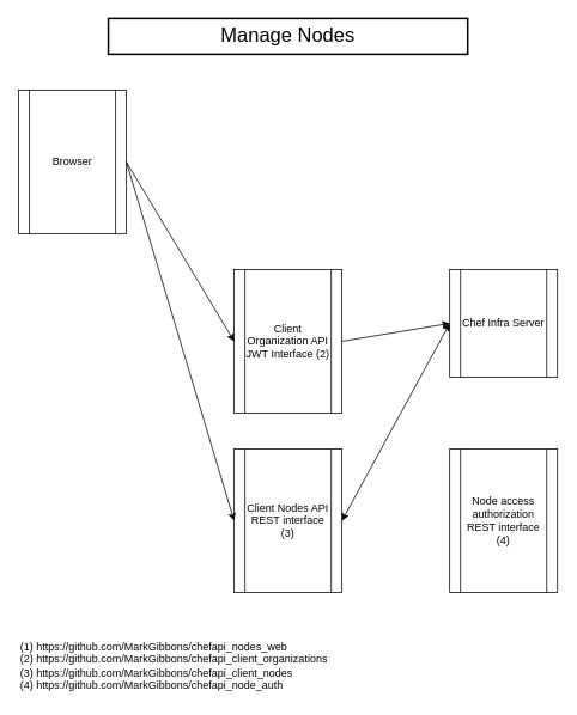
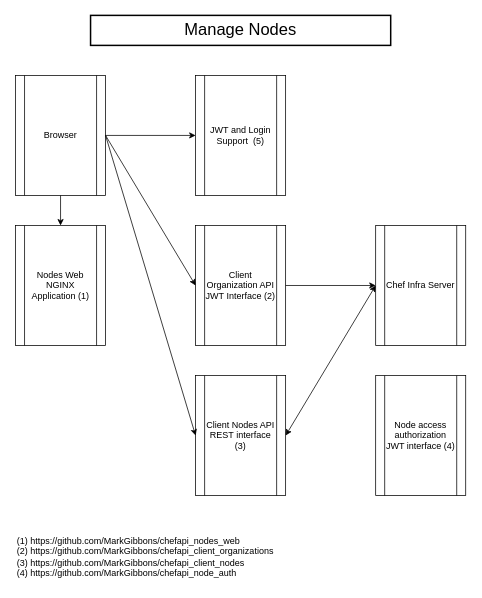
  <mxCell id="0" />
  <mxCell id="1" parent="0" />
- <mxCell id="2" value="Node access authorization&lt;br&gt;REST interface (4)" style="shape=process;whiteSpace=wrap;html=1;backgroundOutline=1;" parent="1" vertex="1"><mxGeometry x="500" y="500" width="120" height="160" as="geometry" /></mxCell>
+ <mxCell id="2" value="Node access authorization&lt;br&gt;JWT interface (4)" style="shape=process;whiteSpace=wrap;html=1;backgroundOutline=1;" parent="1" vertex="1"><mxGeometry x="500" y="500" width="120" height="160" as="geometry" /></mxCell>
  <mxCell id="3" value="&lt;br&gt;(1) https://github.com/MarkGibbons/chefapi_nodes_web&lt;br&gt;(2) https://github.com/MarkGibbons/chefapi_client_organizations&lt;br&gt;(3) https://github.com/MarkGibbons/chefapi_client_nodes&lt;br&gt;(4) https://github.com/MarkGibbons/chefapi_node_auth" style="text;html=1;align=left;verticalAlign=middle;resizable=0;points=[];autosize=1;" parent="1" vertex="1"><mxGeometry x="20" y="695" width="360" height="80" as="geometry" /></mxCell>
  <mxCell id="4" style="edgeStyle=orthogonalEdgeStyle;rounded=0;orthogonalLoop=1;jettySize=auto;html=1;exitX=1;exitY=0.5;exitDx=0;exitDy=0;entryX=1;entryY=0.5;entryDx=0;entryDy=0;" parent="1" source="5" target="5" edge="1"><mxGeometry relative="1" as="geometry"><mxPoint x="140" y="180" as="targetPoint" /></mxGeometry></mxCell>
  <mxCell id="5" value="Browser" style="shape=process;whiteSpace=wrap;html=1;backgroundOutline=1;" parent="1" vertex="1"><mxGeometry x="20" y="100" width="120" height="160" as="geometry" /></mxCell>
  <mxCell id="6" style="edgeStyle=orthogonalEdgeStyle;rounded=0;orthogonalLoop=1;jettySize=auto;html=1;exitX=0.5;exitY=1;exitDx=0;exitDy=0;" parent="1" source="5" target="5" edge="1"><mxGeometry relative="1" as="geometry" /></mxCell>
- <mxCell id="7" value="Chef Infra Server" style="shape=process;whiteSpace=wrap;html=1;backgroundOutline=1;" parent="1" vertex="1"><mxGeometry x="500" y="300" width="120" height="120" as="geometry" /></mxCell>
+ <mxCell id="7" value="Chef Infra Server" style="shape=process;whiteSpace=wrap;html=1;backgroundOutline=1;" parent="1" vertex="1"><mxGeometry x="500" y="300" width="120" height="160" as="geometry" /></mxCell>
  <mxCell id="8" value="Client Nodes API REST interface (3)" style="shape=process;whiteSpace=wrap;html=1;backgroundOutline=1;" parent="1" vertex="1"><mxGeometry x="260" y="500" width="120" height="160" as="geometry" /></mxCell>
  <mxCell id="9" value="Manage Nodes" style="text;html=1;strokeColor=#000000;fillColor=none;align=center;verticalAlign=middle;whiteSpace=wrap;rounded=0;strokeWidth=2;fontSize=22;" parent="1" vertex="1"><mxGeometry x="120" y="20" width="400" height="40" as="geometry" /></mxCell>
  <mxCell id="10" value="" style="endArrow=classic;html=1;fontSize=22;entryX=0;entryY=0.5;entryDx=0;entryDy=0;" parent="1" target="8" edge="1"><mxGeometry width="50" height="50" relative="1" as="geometry"><mxPoint x="140" y="180" as="sourcePoint" /><mxPoint x="120" y="320" as="targetPoint" /></mxGeometry></mxCell>
  <mxCell id="11" value="Client Organization API JWT Interface (2)" style="shape=process;whiteSpace=wrap;html=1;backgroundOutline=1;" parent="1" vertex="1"><mxGeometry x="260" y="300" width="120" height="160" as="geometry" /></mxCell>
  <mxCell id="12" value="" style="endArrow=classic;startArrow=classic;html=1;fontSize=22;exitX=1;exitY=0.5;exitDx=0;exitDy=0;entryX=0;entryY=0.5;entryDx=0;entryDy=0;" parent="1" source="8" target="7" edge="1"><mxGeometry width="50" height="50" relative="1" as="geometry"><mxPoint x="190" y="450" as="sourcePoint" /><mxPoint x="240" y="400" as="targetPoint" /></mxGeometry></mxCell>
  <mxCell id="13" value="" style="endArrow=classic;html=1;exitX=1;exitY=0.5;exitDx=0;exitDy=0;entryX=0;entryY=0.5;entryDx=0;entryDy=0;" parent="1" source="11" target="7" edge="1"><mxGeometry width="50" height="50" relative="1" as="geometry"><mxPoint x="400" y="310" as="sourcePoint" /><mxPoint x="450" y="260" as="targetPoint" /></mxGeometry></mxCell>
+ <mxCell id="14" value="Nodes Web NGINX Application (1)" style="shape=process;whiteSpace=wrap;html=1;backgroundOutline=1;" parent="1" vertex="1"><mxGeometry x="20" y="300" width="120" height="160" as="geometry" /></mxCell>
  <mxCell id="15" value="" style="endArrow=classic;html=1;exitX=1;exitY=0.5;exitDx=0;exitDy=0;entryX=0;entryY=0.5;entryDx=0;entryDy=0;" parent="1" source="5" target="11" edge="1"><mxGeometry width="50" height="50" relative="1" as="geometry"><mxPoint x="170" y="390" as="sourcePoint" /><mxPoint x="220" y="340" as="targetPoint" /></mxGeometry></mxCell>
+ <mxCell id="16" value="" style="endArrow=classic;html=1;exitX=0.5;exitY=1;exitDx=0;exitDy=0;entryX=0.5;entryY=0;entryDx=0;entryDy=0;" parent="1" source="5" target="14" edge="1"><mxGeometry width="50" height="50" relative="1" as="geometry"><mxPoint x="370" y="410" as="sourcePoint" /><mxPoint x="420" y="360" as="targetPoint" /></mxGeometry></mxCell>
+ <mxCell id="17" value="JWT and Login Support&amp;nbsp; (5)" style="shape=process;whiteSpace=wrap;html=1;backgroundOutline=1;" parent="1" vertex="1"><mxGeometry x="260" y="100" width="120" height="160" as="geometry" /></mxCell>
+ <mxCell id="18" value="" style="endArrow=classic;html=1;entryX=0;entryY=0.5;entryDx=0;entryDy=0;exitX=1;exitY=0.5;exitDx=0;exitDy=0;" parent="1" target="17" edge="1" source="5"><mxGeometry width="50" height="50" relative="1" as="geometry"><mxPoint x="140" y="380" as="sourcePoint" /><mxPoint x="420" y="360" as="targetPoint" /></mxGeometry></mxCell>
